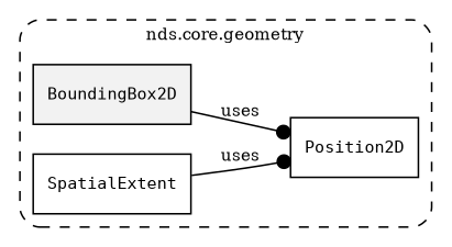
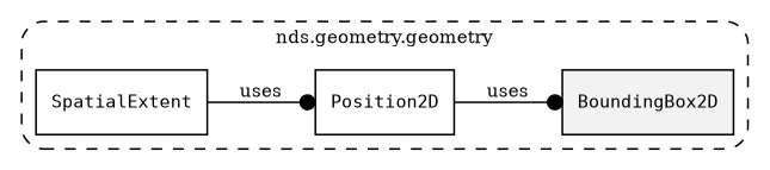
  digraph {
    fontsize=10
    rankdir=LR
    node [fontsize=10 shape=box]
    edge [arrowhead=dot color=black fontsize=10]
    n1 [fillcolor="#0000000D" label=<<font face="monospace"><table align="center" border="0" cellspacing="0" cellpadding="0"><tr><td href="../../../content/packages/nds.core.geometry.html#Structure-BoundingBox2D" title="Structure defined in nds.core.geometry">BoundingBox2D</td></tr></table></font>> style=filled]
    n2 [label=<<font face="monospace"><table align="center" border="0" cellspacing="0" cellpadding="0"><tr><td href="../../../content/packages/nds.core.geometry.html#Structure-Position2D" title="Structure defined in nds.core.geometry">Position2D</td></tr></table></font>>]
    n3 [label=<<font face="monospace"><table align="center" border="0" cellspacing="0" cellpadding="0"><tr><td href="../../../content/packages/nds.core.geometry.html#Structure-SpatialExtent" title="Structure defined in nds.core.geometry">SpatialExtent</td></tr></table></font>>]
    subgraph cluster_1 {
-     label="nds.core.geometry"
+     label="nds.geometry.geometry"
      style="dashed, rounded"
      n1
      n2
      n3
    }
-   n1 -> n2 [label=uses]
+   n2 -> n1 [label=uses]
    n3 -> n2 [label=uses]
  }
